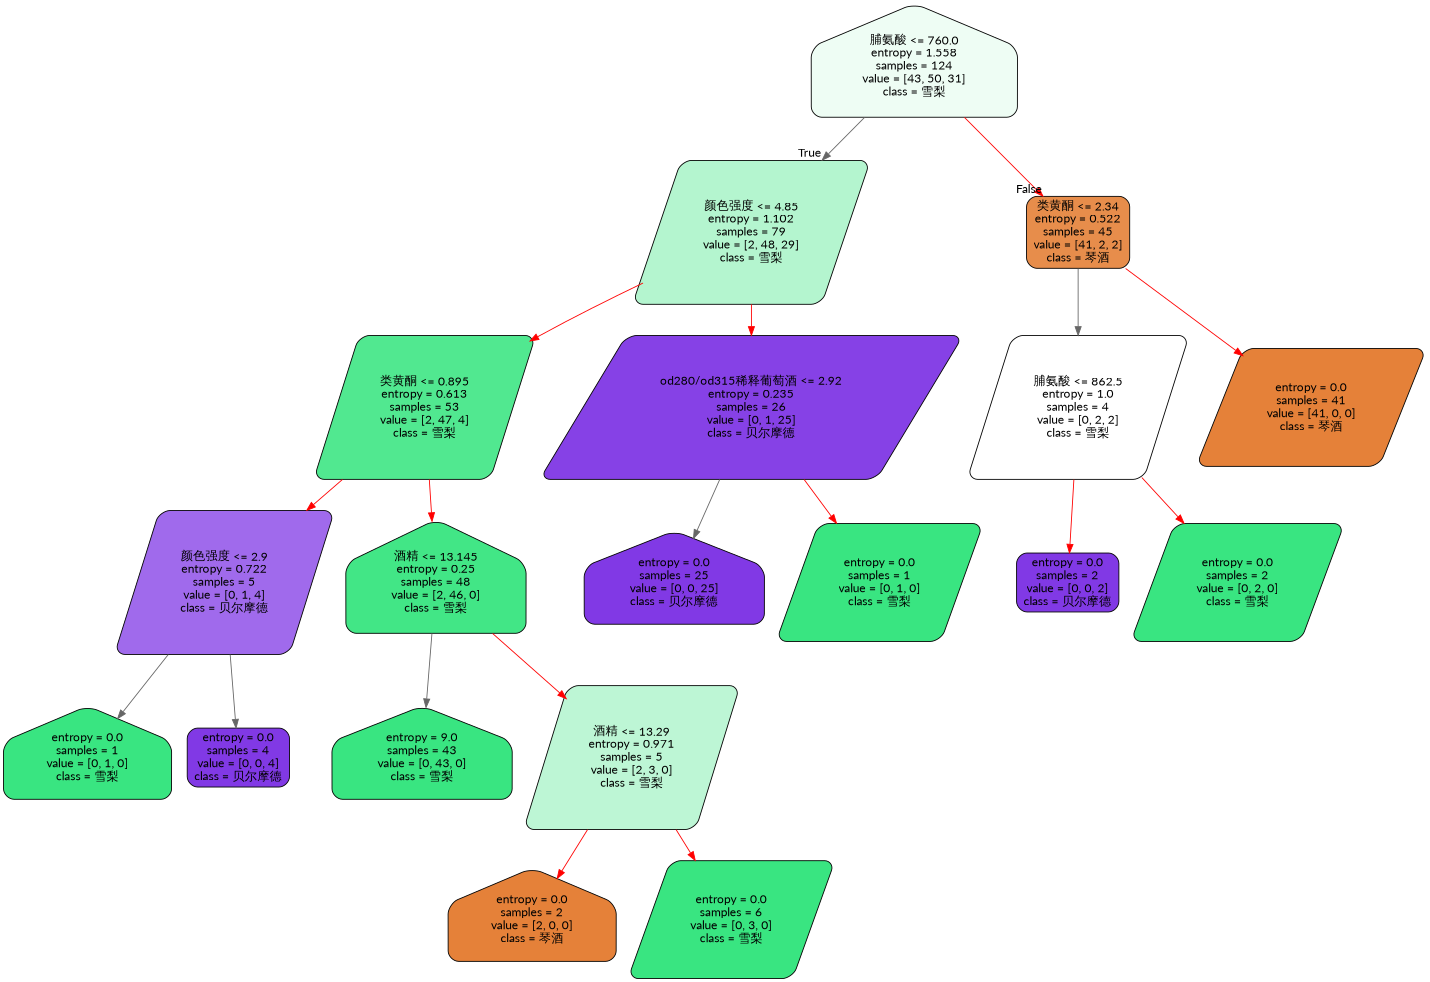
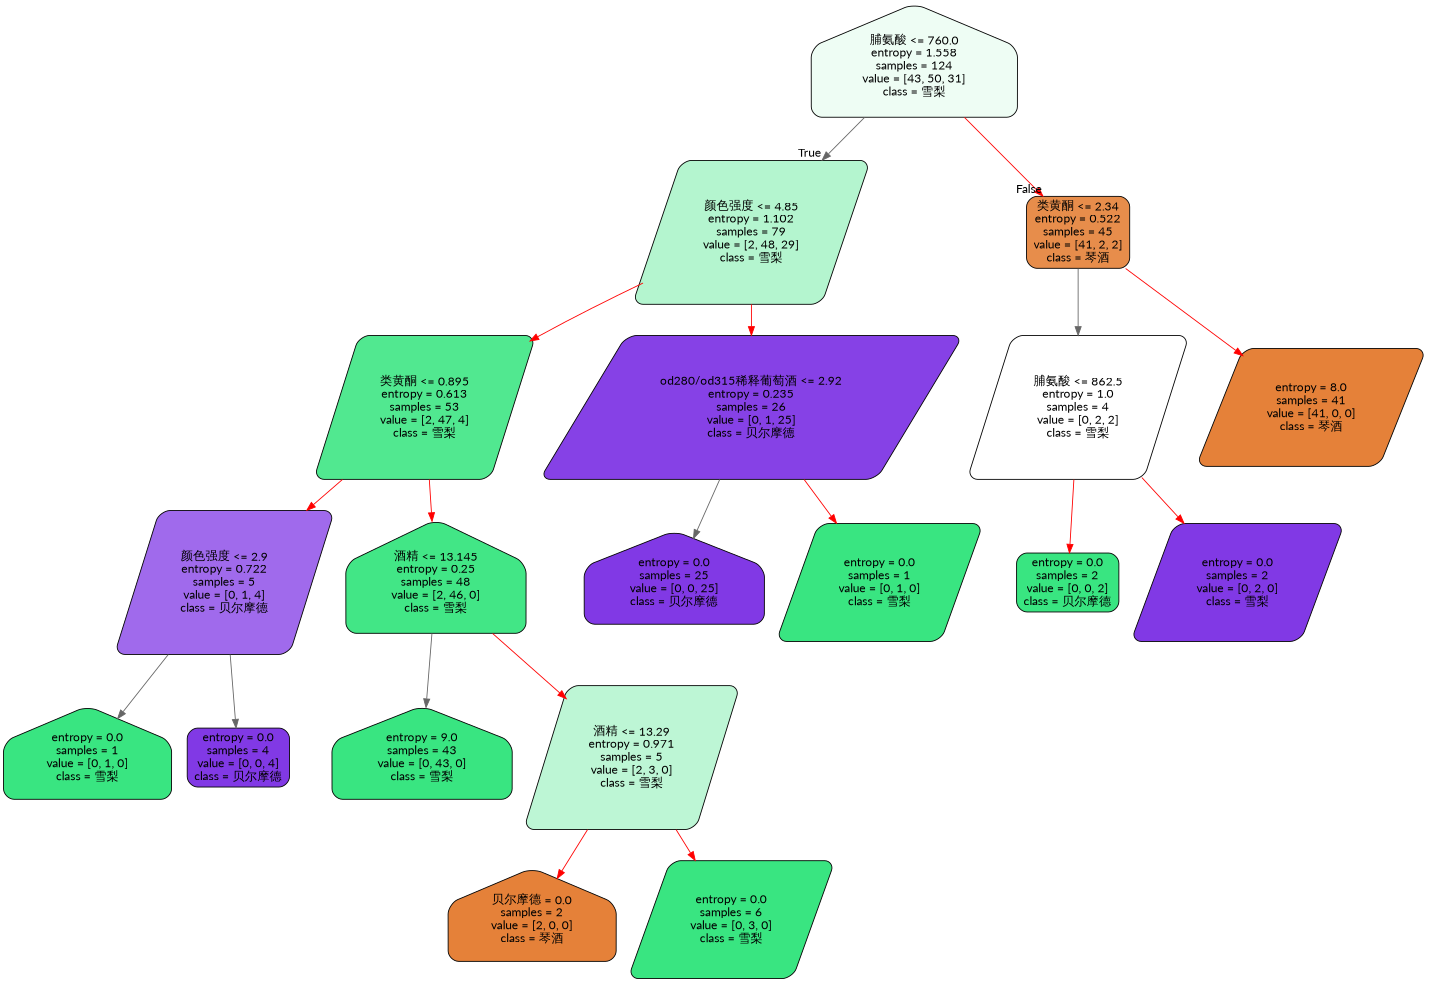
  digraph {
    fontname=Lato
    node [color=black fillcolor="#39e581" fontname=Lato shape=parallelogram style="filled, rounded"]
    edge [color=red fontname=Lato]
    n1 [fillcolor="#eefdf4" label="脯氨酸 <= 760.0\nentropy = 1.558\nsamples = 124\nvalue = [43, 50, 31]\nclass = 雪梨" shape=house]
    n2 [fillcolor="#b4f5cf" label="颜色强度 <= 4.85\nentropy = 1.102\nsamples = 79\nvalue = [2, 48, 29]\nclass = 雪梨"]
    n3 [fillcolor="#e78d4b" label="类黄酮 <= 2.34\nentropy = 0.522\nsamples = 45\nvalue = [41, 2, 2]\nclass = 琴酒" shape=box]
    n4 [fillcolor="#51e890" label="类黄酮 <= 0.895\nentropy = 0.613\nsamples = 53\nvalue = [2, 47, 4]\nclass = 雪梨"]
    n5 [fillcolor="#8641e6" label="od280/od315稀释葡萄酒 <= 2.92\nentropy = 0.235\nsamples = 26\nvalue = [0, 1, 25]\nclass = 贝尔摩德"]
    n6 [fillcolor="#ffffff" label="脯氨酸 <= 862.5\nentropy = 1.0\nsamples = 4\nvalue = [0, 2, 2]\nclass = 雪梨"]
-   n7 [fillcolor="#e58139" label="entropy = 0.0\nsamples = 41\nvalue = [41, 0, 0]\nclass = 琴酒"]
+   n7 [fillcolor="#e58139" label="entropy = 8.0\nsamples = 41\nvalue = [41, 0, 0]\nclass = 琴酒"]
    n8 [fillcolor="#a06aec" label="颜色强度 <= 2.9\nentropy = 0.722\nsamples = 5\nvalue = [0, 1, 4]\nclass = 贝尔摩德"]
    n9 [fillcolor="#42e686" label="酒精 <= 13.145\nentropy = 0.25\nsamples = 48\nvalue = [2, 46, 0]\nclass = 雪梨" shape=house]
    n10 [fillcolor="#8139e5" label="entropy = 0.0\nsamples = 25\nvalue = [0, 0, 25]\nclass = 贝尔摩德" shape=house]
    n11 [label="entropy = 0.0\nsamples = 1\nvalue = [0, 1, 0]\nclass = 雪梨"]
    n12 [label="entropy = 0.0\nsamples = 1\nvalue = [0, 1, 0]\nclass = 雪梨" shape=house]
    n13 [fillcolor="#8139e5" label="entropy = 0.0\nsamples = 4\nvalue = [0, 0, 4]\nclass = 贝尔摩德" shape=box]
    n14 [label="entropy = 9.0\nsamples = 43\nvalue = [0, 43, 0]\nclass = 雪梨" shape=house]
    n15 [fillcolor="#bdf6d5" label="酒精 <= 13.29\nentropy = 0.971\nsamples = 5\nvalue = [2, 3, 0]\nclass = 雪梨"]
-   n16 [fillcolor="#e58139" label="entropy = 0.0\nsamples = 2\nvalue = [2, 0, 0]\nclass = 琴酒" shape=house]
+   n16 [fillcolor="#e58139" label="贝尔摩德 = 0.0\nsamples = 2\nvalue = [2, 0, 0]\nclass = 琴酒" shape=house]
    n17 [label="entropy = 0.0\nsamples = 6\nvalue = [0, 3, 0]\nclass = 雪梨"]
-   n18 [fillcolor="#8139e5" label="entropy = 0.0\nsamples = 2\nvalue = [0, 0, 2]\nclass = 贝尔摩德" shape=box]
-   n19 [label="entropy = 0.0\nsamples = 2\nvalue = [0, 2, 0]\nclass = 雪梨"]
+   n18 [label="entropy = 0.0\nsamples = 2\nvalue = [0, 0, 2]\nclass = 贝尔摩德" shape=box]
+   n19 [fillcolor="#8139e5" label="entropy = 0.0\nsamples = 2\nvalue = [0, 2, 0]\nclass = 雪梨"]
    n1 -> n2 [color=gray40 headlabel=True labelangle=45 labeldistance=2.5]
    n1 -> n3 [headlabel=False labelangle=-45 labeldistance=2.5]
    n2 -> n4
    n2 -> n5
    n3 -> n6 [color=gray40]
    n3 -> n7
    n4 -> n8
    n4 -> n9
    n5 -> n10 [color=gray40]
    n5 -> n11
    n6 -> n18
    n6 -> n19
    n8 -> n12 [color=gray40]
    n8 -> n13 [color=gray40]
    n9 -> n14 [color=gray40]
    n9 -> n15
    n15 -> n16
    n15 -> n17
  }
